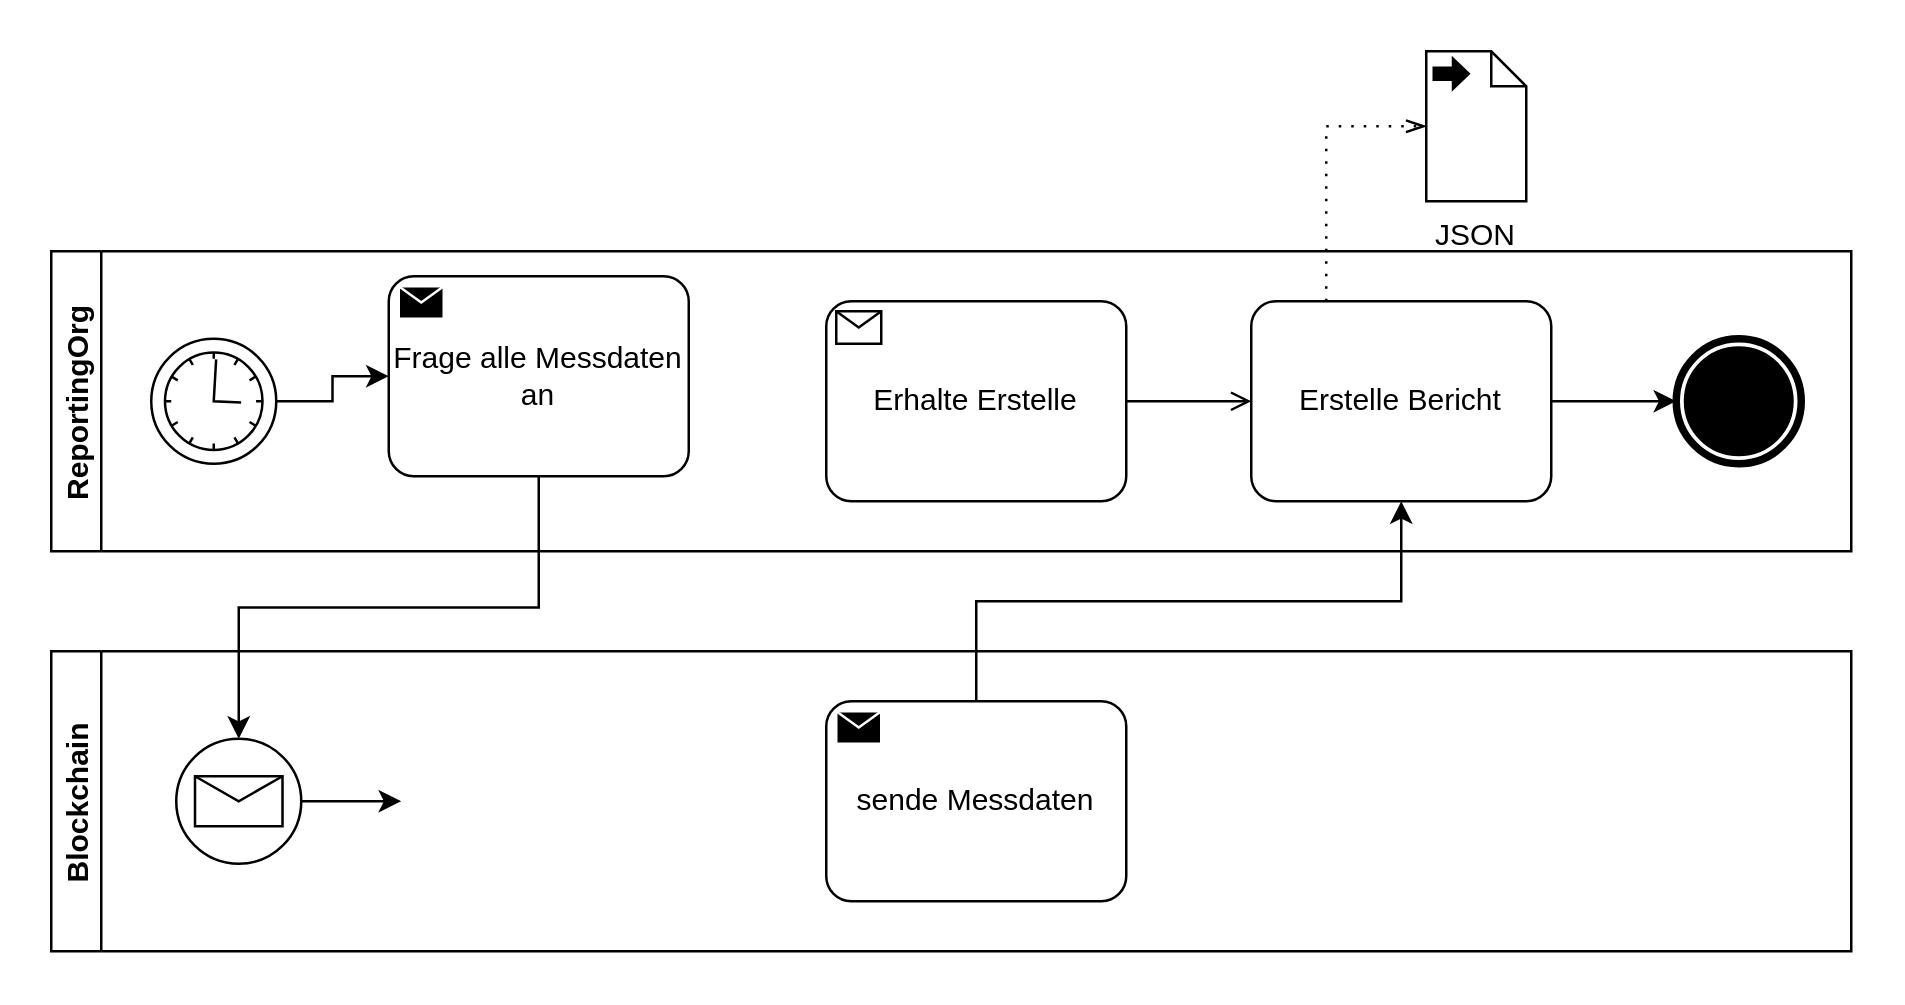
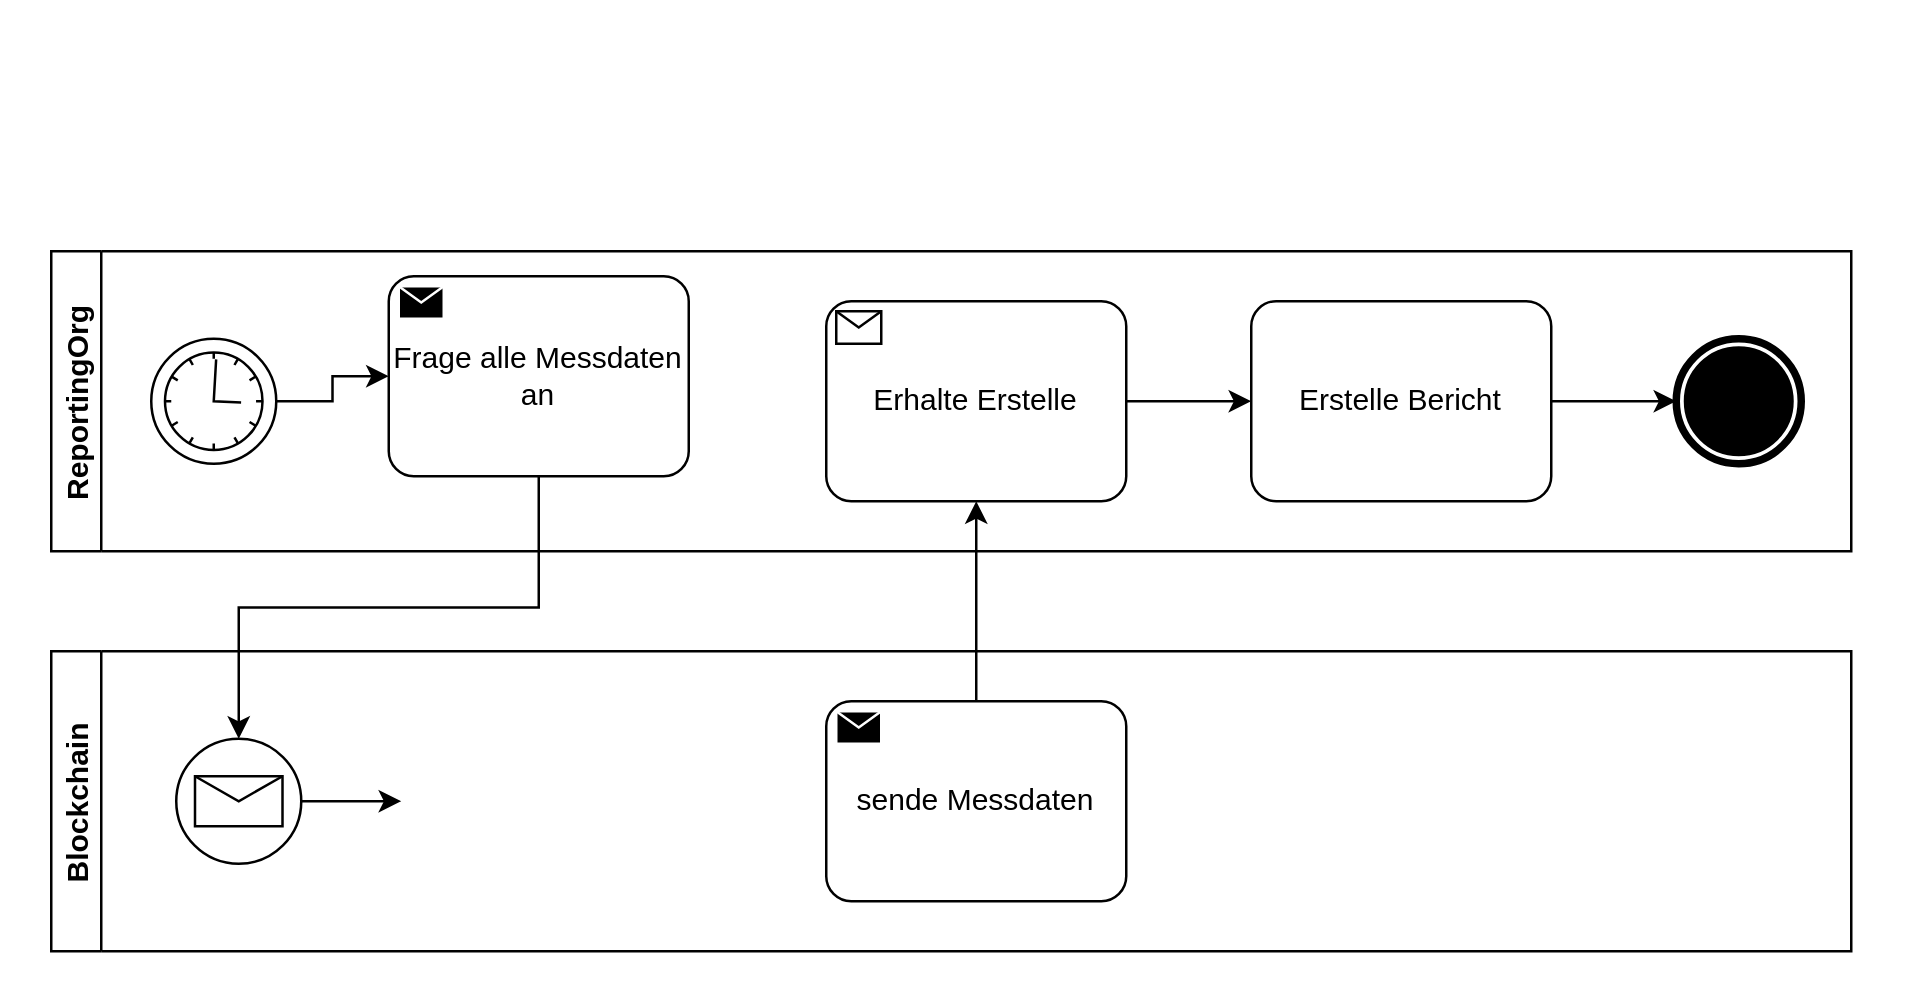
  <mxCell id="0" />
  <mxCell id="1" parent="0" />
  <mxCell id="2" value="ReportingOrg" style="swimlane;startSize=20;horizontal=0;" parent="1" vertex="1"><mxGeometry x="20" y="100" width="720" height="120" as="geometry" /></mxCell>
  <mxCell id="3" style="edgeStyle=orthogonalEdgeStyle;rounded=0;orthogonalLoop=1;jettySize=auto;html=1;exitX=1;exitY=0.5;exitDx=0;exitDy=0;exitPerimeter=0;" parent="2" source="4" target="5" edge="1"><mxGeometry relative="1" as="geometry" /></mxCell>
  <mxCell id="4" value="" style="points=[[0.145,0.145,0],[0.5,0,0],[0.855,0.145,0],[1,0.5,0],[0.855,0.855,0],[0.5,1,0],[0.145,0.855,0],[0,0.5,0]];shape=mxgraph.bpmn.event;html=1;verticalLabelPosition=bottom;labelBackgroundColor=#ffffff;verticalAlign=top;align=center;perimeter=ellipsePerimeter;outlineConnect=0;aspect=fixed;outline=standard;symbol=timer;" parent="2" vertex="1"><mxGeometry x="40" y="35" width="50" height="50" as="geometry" /></mxCell>
  <mxCell id="5" value="Frage alle Messdaten an" style="points=[[0.25,0,0],[0.5,0,0],[0.75,0,0],[1,0.25,0],[1,0.5,0],[1,0.75,0],[0.75,1,0],[0.5,1,0],[0.25,1,0],[0,0.75,0],[0,0.5,0],[0,0.25,0]];shape=mxgraph.bpmn.task;whiteSpace=wrap;rectStyle=rounded;size=10;taskMarker=send;" parent="2" vertex="1"><mxGeometry x="135" y="10" width="120" height="80" as="geometry" /></mxCell>
- <mxCell id="6" style="edgeStyle=orthogonalEdgeStyle;rounded=0;orthogonalLoop=1;jettySize=auto;html=1;exitX=1;exitY=0.5;exitDx=0;exitDy=0;exitPerimeter=0;endArrow=open;" parent="2" source="7" target="9" edge="1"><mxGeometry relative="1" as="geometry" /></mxCell>
+ <mxCell id="6" style="edgeStyle=orthogonalEdgeStyle;rounded=0;orthogonalLoop=1;jettySize=auto;html=1;exitX=1;exitY=0.5;exitDx=0;exitDy=0;exitPerimeter=0;" parent="2" source="7" target="9" edge="1"><mxGeometry relative="1" as="geometry" /></mxCell>
  <mxCell id="7" value="Erhalte Erstelle" style="points=[[0.25,0,0],[0.5,0,0],[0.75,0,0],[1,0.25,0],[1,0.5,0],[1,0.75,0],[0.75,1,0],[0.5,1,0],[0.25,1,0],[0,0.75,0],[0,0.5,0],[0,0.25,0]];shape=mxgraph.bpmn.task;whiteSpace=wrap;rectStyle=rounded;size=10;taskMarker=receive;" parent="2" vertex="1"><mxGeometry x="310" y="20" width="120" height="80" as="geometry" /></mxCell>
  <mxCell id="8" style="edgeStyle=orthogonalEdgeStyle;rounded=0;orthogonalLoop=1;jettySize=auto;html=1;exitX=1;exitY=0.5;exitDx=0;exitDy=0;exitPerimeter=0;" parent="2" source="9" target="10" edge="1"><mxGeometry relative="1" as="geometry" /></mxCell>
  <mxCell id="9" value="Erstelle Bericht" style="points=[[0.25,0,0],[0.5,0,0],[0.75,0,0],[1,0.25,0],[1,0.5,0],[1,0.75,0],[0.75,1,0],[0.5,1,0],[0.25,1,0],[0,0.75,0],[0,0.5,0],[0,0.25,0]];shape=mxgraph.bpmn.task;whiteSpace=wrap;rectStyle=rounded;size=10;taskMarker=abstract;" parent="2" vertex="1"><mxGeometry x="480" y="20" width="120" height="80" as="geometry" /></mxCell>
  <mxCell id="10" value="" style="points=[[0.145,0.145,0],[0.5,0,0],[0.855,0.145,0],[1,0.5,0],[0.855,0.855,0],[0.5,1,0],[0.145,0.855,0],[0,0.5,0]];shape=mxgraph.bpmn.event;html=1;verticalLabelPosition=bottom;labelBackgroundColor=#ffffff;verticalAlign=top;align=center;perimeter=ellipsePerimeter;outlineConnect=0;aspect=fixed;outline=end;symbol=terminate;" parent="2" vertex="1"><mxGeometry x="650" y="35" width="50" height="50" as="geometry" /></mxCell>
  <mxCell id="11" value="Blockchain" style="swimlane;startSize=20;horizontal=0;" parent="1" vertex="1"><mxGeometry x="20" y="260" width="720" height="120" as="geometry" /></mxCell>
  <mxCell id="12" style="edgeStyle=orthogonalEdgeStyle;rounded=0;orthogonalLoop=1;jettySize=auto;html=1;exitX=1;exitY=0.5;exitDx=0;exitDy=0;exitPerimeter=0;entryX=0;entryY=0.5;entryDx=0;entryDy=0;entryPerimeter=0;" parent="11" source="13" edge="1"><mxGeometry relative="1" as="geometry"><mxPoint x="140" y="60" as="targetPoint" /></mxGeometry></mxCell>
  <mxCell id="13" value="" style="points=[[0.145,0.145,0],[0.5,0,0],[0.855,0.145,0],[1,0.5,0],[0.855,0.855,0],[0.5,1,0],[0.145,0.855,0],[0,0.5,0]];shape=mxgraph.bpmn.event;html=1;verticalLabelPosition=bottom;labelBackgroundColor=#ffffff;verticalAlign=top;align=center;perimeter=ellipsePerimeter;outlineConnect=0;aspect=fixed;outline=standard;symbol=message;" parent="11" vertex="1"><mxGeometry x="50" y="35" width="50" height="50" as="geometry" /></mxCell>
  <mxCell id="14" value="sende Messdaten" style="points=[[0.25,0,0],[0.5,0,0],[0.75,0,0],[1,0.25,0],[1,0.5,0],[1,0.75,0],[0.75,1,0],[0.5,1,0],[0.25,1,0],[0,0.75,0],[0,0.5,0],[0,0.25,0]];shape=mxgraph.bpmn.task;whiteSpace=wrap;rectStyle=rounded;size=10;taskMarker=send;" parent="11" vertex="1"><mxGeometry x="310" y="20" width="120" height="80" as="geometry" /></mxCell>
  <mxCell id="15" style="edgeStyle=orthogonalEdgeStyle;rounded=0;orthogonalLoop=1;jettySize=auto;html=1;exitX=0.5;exitY=1;exitDx=0;exitDy=0;exitPerimeter=0;entryX=0.5;entryY=0;entryDx=0;entryDy=0;entryPerimeter=0;" parent="1" source="5" target="13" edge="1"><mxGeometry relative="1" as="geometry" /></mxCell>
- <mxCell id="16" style="edgeStyle=orthogonalEdgeStyle;rounded=0;orthogonalLoop=1;jettySize=auto;html=1;exitX=0.5;exitY=0;exitDx=0;exitDy=0;exitPerimeter=0;" parent="1" source="14" target="9" edge="1"><mxGeometry relative="1" as="geometry" /></mxCell>
- <mxCell id="17" value="JSON" style="shape=mxgraph.bpmn.data;labelPosition=center;verticalLabelPosition=bottom;align=center;verticalAlign=top;whiteSpace=wrap;size=14;html=1;bpmnTransferType=output;" parent="1" vertex="1"><mxGeometry x="570" y="20" width="40" height="60" as="geometry" /></mxCell>
- <mxCell id="18" value="" style="edgeStyle=elbowEdgeStyle;fontSize=12;html=1;endFill=0;startFill=0;endSize=6;startSize=6;dashed=1;dashPattern=1 4;endArrow=openThin;startArrow=none;rounded=0;exitX=0.25;exitY=0;exitDx=0;exitDy=0;exitPerimeter=0;entryX=0;entryY=0.5;entryDx=0;entryDy=0;entryPerimeter=0;" parent="1" source="9" target="17" edge="1"><mxGeometry width="160" relative="1" as="geometry"><mxPoint x="510" y="100" as="sourcePoint" /><mxPoint x="670" y="100" as="targetPoint" /><Array as="points"><mxPoint x="530" y="80" /></Array></mxGeometry></mxCell>
+ <mxCell id="16" style="edgeStyle=orthogonalEdgeStyle;rounded=0;orthogonalLoop=1;jettySize=auto;html=1;exitX=0.5;exitY=0;exitDx=0;exitDy=0;exitPerimeter=0;" parent="1" source="14" target="7" edge="1"><mxGeometry relative="1" as="geometry" /></mxCell>
